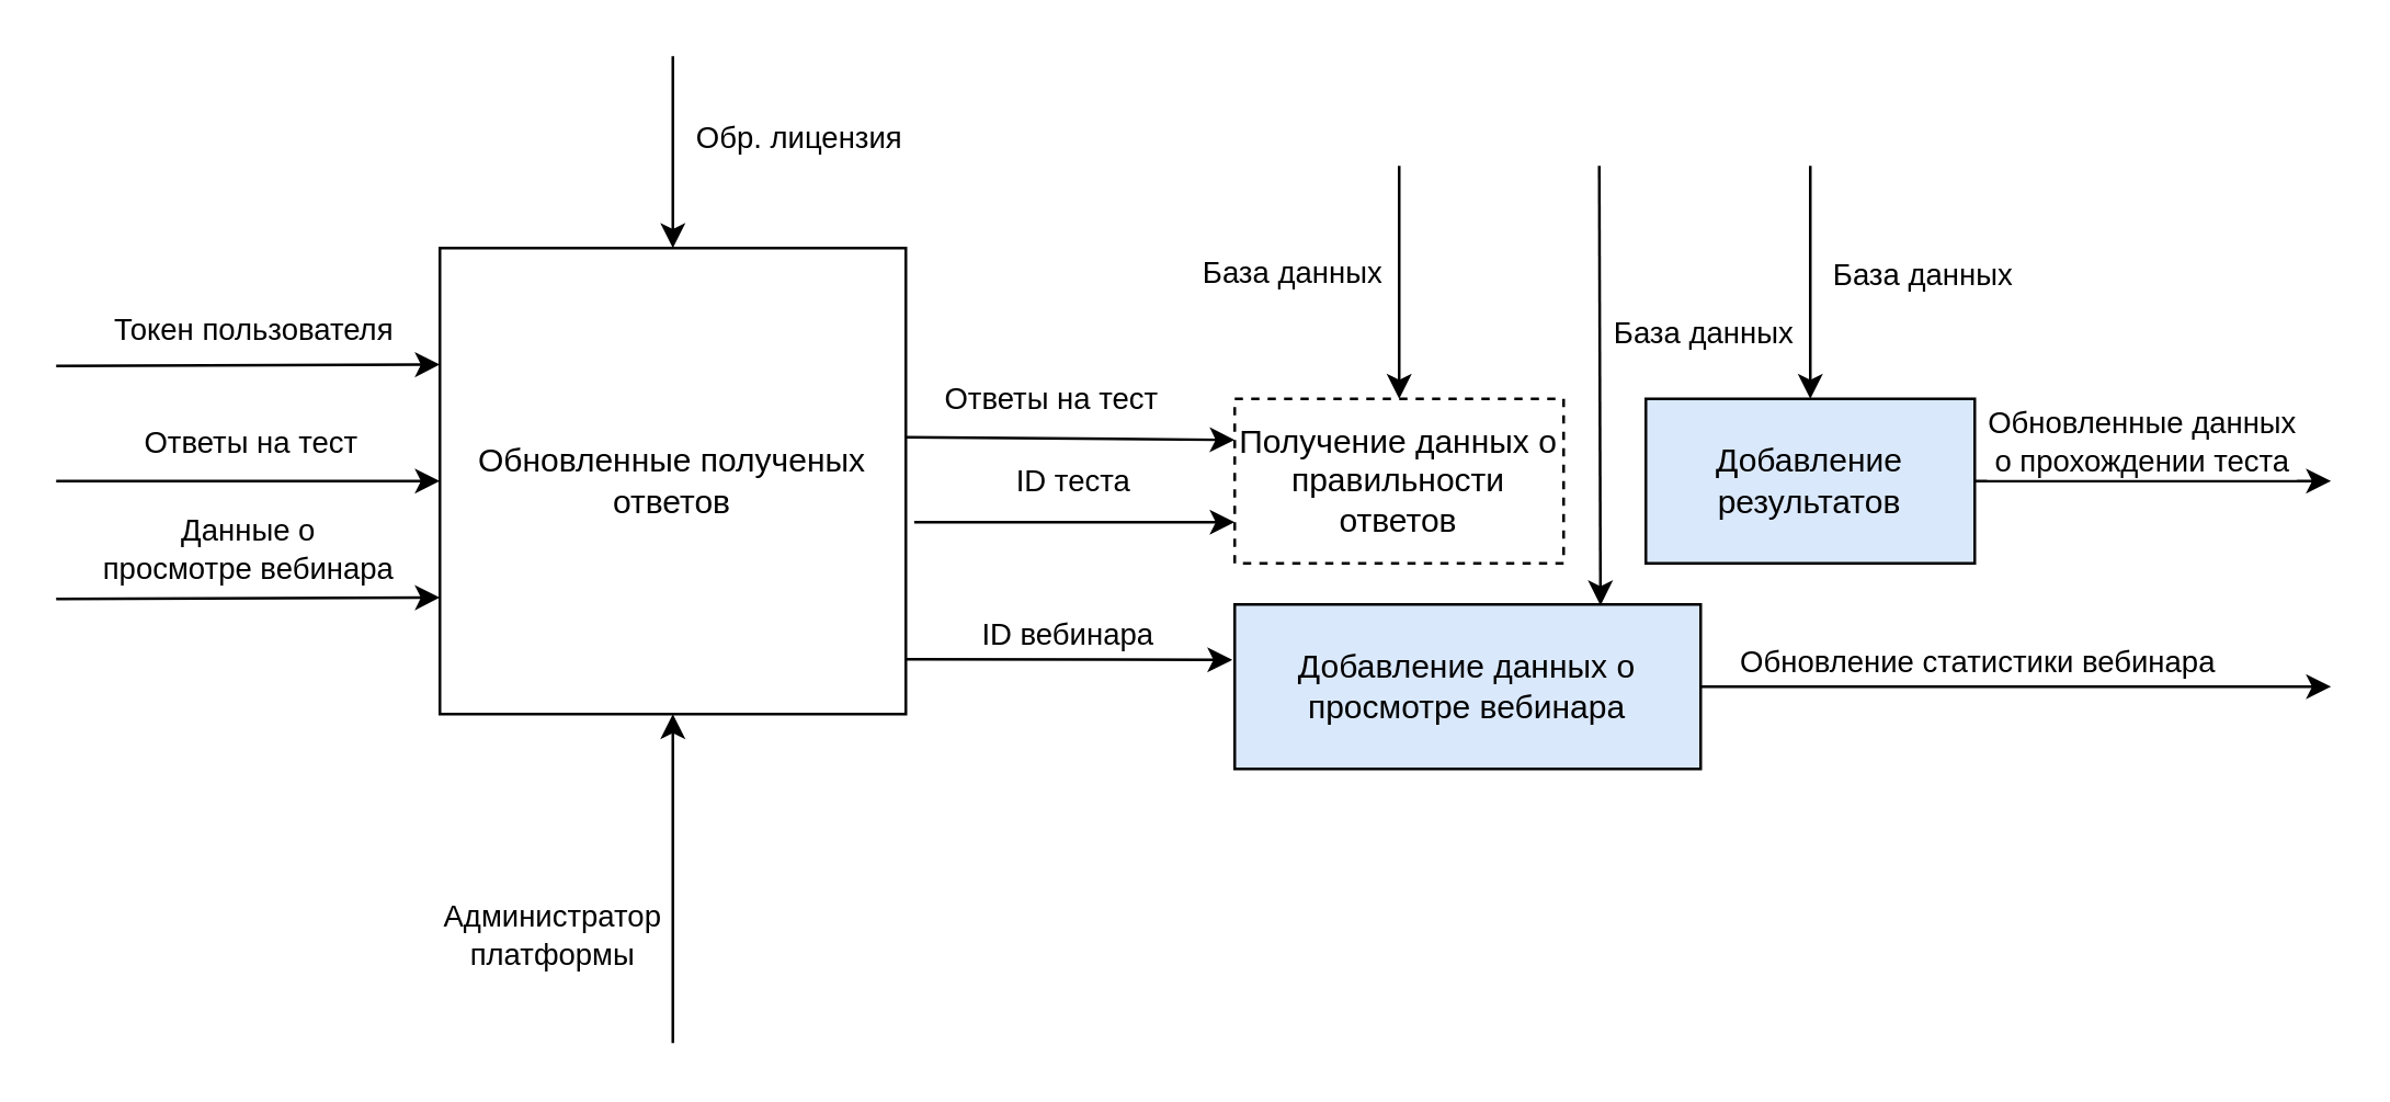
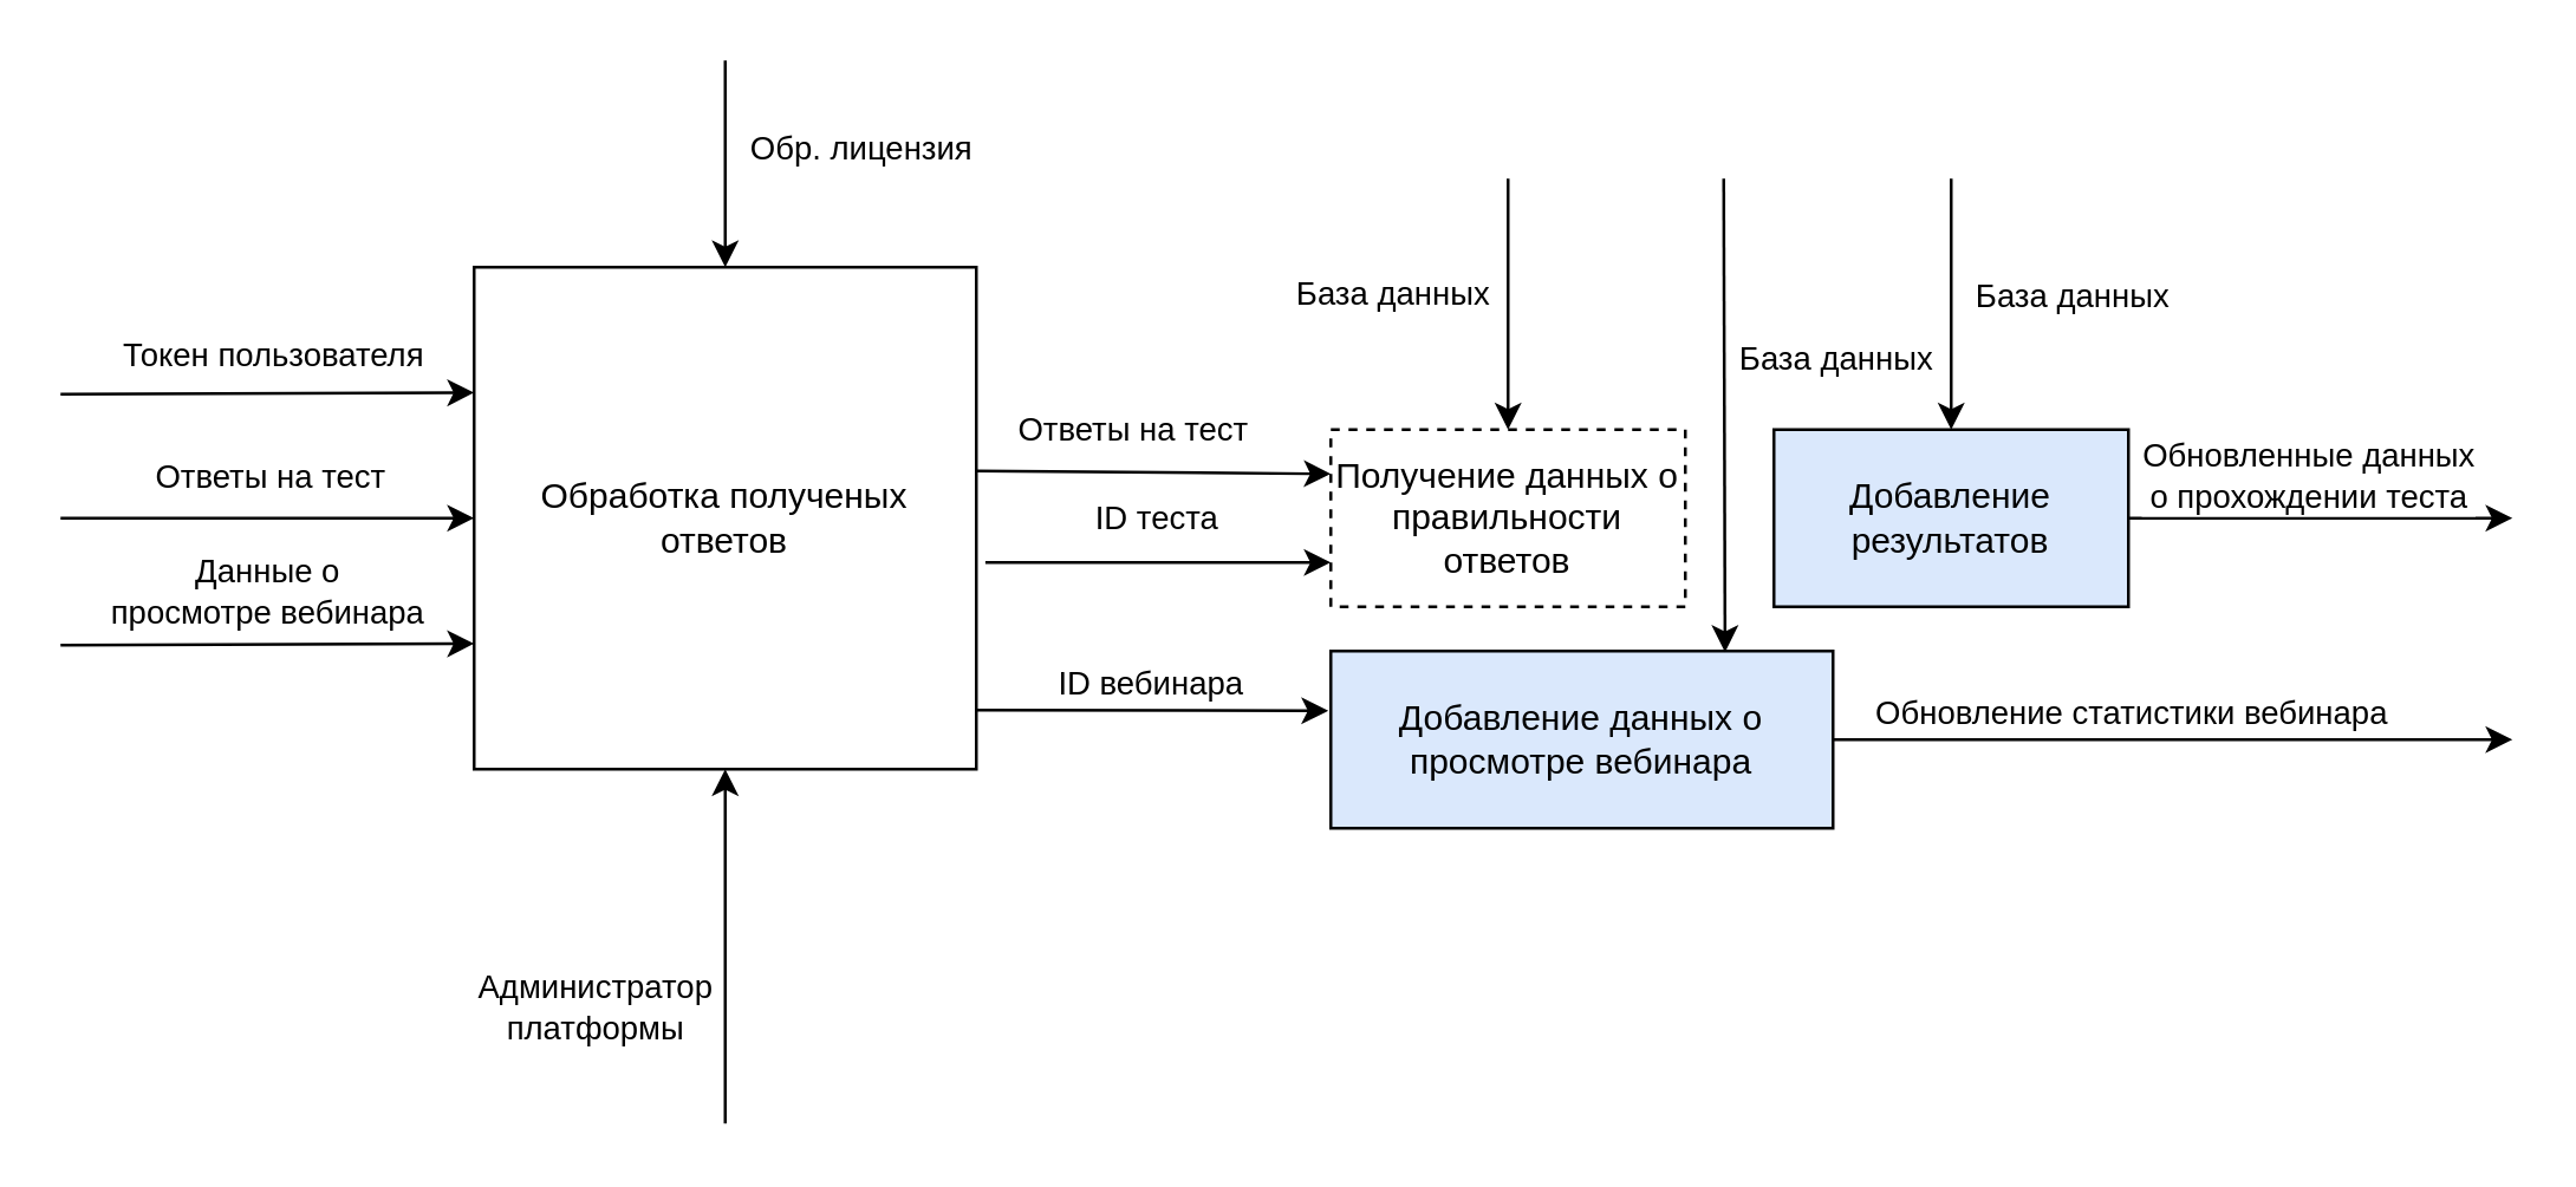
  <mxCell id="0" />
  <mxCell id="1" parent="0" />
- <mxCell id="2" value="Обновленные полученых ответов" style="rounded=0;whiteSpace=wrap;html=1;" vertex="1" parent="1"><mxGeometry x="160" y="90" width="170" height="170" as="geometry" /></mxCell>
+ <mxCell id="2" value="Обработка полученых ответов" style="rounded=0;whiteSpace=wrap;html=1;" vertex="1" parent="1"><mxGeometry x="160" y="90" width="170" height="170" as="geometry" /></mxCell>
  <mxCell id="3" value="" style="endArrow=classic;html=1;rounded=0;entryX=0;entryY=0.25;entryDx=0;entryDy=0;" edge="1" parent="1" target="2"><mxGeometry width="50" height="50" relative="1" as="geometry"><mxPoint x="20" y="133" as="sourcePoint" /><mxPoint x="90" y="110" as="targetPoint" /></mxGeometry></mxCell>
  <mxCell id="4" value="Токен пользователя" style="edgeLabel;html=1;align=center;verticalAlign=middle;resizable=0;points=[];" vertex="1" connectable="0" parent="3"><mxGeometry x="0.014" y="-2" relative="1" as="geometry"><mxPoint y="-15" as="offset" /></mxGeometry></mxCell>
  <mxCell id="5" value="" style="endArrow=classic;html=1;rounded=0;entryX=0;entryY=0.5;entryDx=0;entryDy=0;" edge="1" parent="1" target="2"><mxGeometry width="50" height="50" relative="1" as="geometry"><mxPoint x="20" y="175" as="sourcePoint" /><mxPoint x="100" y="180" as="targetPoint" /></mxGeometry></mxCell>
  <mxCell id="6" value="Ответы на тест" style="edgeLabel;html=1;align=center;verticalAlign=middle;resizable=0;points=[];" vertex="1" connectable="0" parent="5"><mxGeometry x="0.114" y="2" relative="1" as="geometry"><mxPoint x="-8" y="-13" as="offset" /></mxGeometry></mxCell>
  <mxCell id="7" value="" style="endArrow=classic;html=1;rounded=0;entryX=0;entryY=0.75;entryDx=0;entryDy=0;" edge="1" parent="1" target="2"><mxGeometry width="50" height="50" relative="1" as="geometry"><mxPoint x="20" y="218" as="sourcePoint" /><mxPoint x="100" y="210" as="targetPoint" /></mxGeometry></mxCell>
  <mxCell id="8" value="Данные о &lt;br&gt;просмотре вебинара" style="edgeLabel;html=1;align=center;verticalAlign=middle;resizable=0;points=[];" vertex="1" connectable="0" parent="7"><mxGeometry x="0.057" relative="1" as="geometry"><mxPoint x="-4" y="-18" as="offset" /></mxGeometry></mxCell>
  <mxCell id="9" value="" style="endArrow=classic;html=1;rounded=0;entryX=0.5;entryY=1;entryDx=0;entryDy=0;" edge="1" parent="1" target="2"><mxGeometry width="50" height="50" relative="1" as="geometry"><mxPoint x="245" y="380" as="sourcePoint" /><mxPoint x="290" y="380" as="targetPoint" /></mxGeometry></mxCell>
  <mxCell id="10" value="Администратор&lt;br&gt;платформы" style="edgeLabel;html=1;align=center;verticalAlign=middle;resizable=0;points=[];" vertex="1" connectable="0" parent="9"><mxGeometry x="-0.017" y="-4" relative="1" as="geometry"><mxPoint x="-49" y="19" as="offset" /></mxGeometry></mxCell>
  <mxCell id="11" value="Получение данных о&lt;br&gt;правильности ответов" style="rounded=0;whiteSpace=wrap;html=1;dashed=1;" vertex="1" parent="1"><mxGeometry x="450" y="145" width="120" height="60" as="geometry" /></mxCell>
  <mxCell id="12" value="" style="endArrow=classic;html=1;rounded=0;exitX=1;exitY=0.406;exitDx=0;exitDy=0;entryX=0;entryY=0.25;entryDx=0;entryDy=0;exitPerimeter=0;" edge="1" parent="1" source="2" target="11"><mxGeometry width="50" height="50" relative="1" as="geometry"><mxPoint x="390" y="210" as="sourcePoint" /><mxPoint x="440" y="160" as="targetPoint" /></mxGeometry></mxCell>
  <mxCell id="13" value="Ответы на тест" style="edgeLabel;html=1;align=center;verticalAlign=middle;resizable=0;points=[];" vertex="1" connectable="0" parent="12"><mxGeometry x="-0.125" y="-1" relative="1" as="geometry"><mxPoint y="-16" as="offset" /></mxGeometry></mxCell>
  <mxCell id="14" value="" style="endArrow=classic;html=1;rounded=0;entryX=0.5;entryY=0;entryDx=0;entryDy=0;" edge="1" parent="1" target="11"><mxGeometry width="50" height="50" relative="1" as="geometry"><mxPoint x="510" y="60" as="sourcePoint" /><mxPoint x="540" y="20" as="targetPoint" /></mxGeometry></mxCell>
  <mxCell id="15" value="База данных" style="edgeLabel;html=1;align=center;verticalAlign=middle;resizable=0;points=[];" vertex="1" connectable="0" parent="14"><mxGeometry x="-0.095" y="1" relative="1" as="geometry"><mxPoint x="-41" as="offset" /></mxGeometry></mxCell>
  <mxCell id="16" value="Добавление результатов" style="rounded=0;whiteSpace=wrap;html=1;fillColor=#dae8fc;" vertex="1" parent="1"><mxGeometry x="600" y="145" width="120" height="60" as="geometry" /></mxCell>
  <mxCell id="17" value="" style="endArrow=classic;html=1;rounded=0;entryX=0.5;entryY=0;entryDx=0;entryDy=0;" edge="1" parent="1" target="16"><mxGeometry width="50" height="50" relative="1" as="geometry"><mxPoint x="660" y="60" as="sourcePoint" /><mxPoint x="630" y="10" as="targetPoint" /></mxGeometry></mxCell>
  <mxCell id="18" value="База данных" style="edgeLabel;html=1;align=center;verticalAlign=middle;resizable=0;points=[];" vertex="1" connectable="0" parent="17"><mxGeometry x="0.067" y="5" relative="1" as="geometry"><mxPoint x="35" y="-6" as="offset" /></mxGeometry></mxCell>
  <mxCell id="19" value="" style="endArrow=classic;html=1;rounded=0;exitX=1;exitY=0.5;exitDx=0;exitDy=0;" edge="1" parent="1" source="16"><mxGeometry width="50" height="50" relative="1" as="geometry"><mxPoint x="710" y="260" as="sourcePoint" /><mxPoint x="850" y="175" as="targetPoint" /></mxGeometry></mxCell>
  <mxCell id="20" value="Обновленные данных&lt;br&gt;о прохождении теста" style="edgeLabel;html=1;align=center;verticalAlign=middle;resizable=0;points=[];" vertex="1" connectable="0" parent="19"><mxGeometry x="0.325" y="-2" relative="1" as="geometry"><mxPoint x="-26" y="-17" as="offset" /></mxGeometry></mxCell>
  <mxCell id="21" value="" style="endArrow=classic;html=1;rounded=0;exitX=1;exitY=0.5;exitDx=0;exitDy=0;entryX=-0.005;entryY=0.337;entryDx=0;entryDy=0;entryPerimeter=0;" edge="1" parent="1" target="23"><mxGeometry width="50" height="50" relative="1" as="geometry"><mxPoint x="330" y="240" as="sourcePoint" /><mxPoint x="430" y="240" as="targetPoint" /></mxGeometry></mxCell>
  <mxCell id="22" value="ID вебинара" style="edgeLabel;html=1;align=center;verticalAlign=middle;resizable=0;points=[];" vertex="1" connectable="0" parent="21"><mxGeometry x="-0.254" relative="1" as="geometry"><mxPoint x="15" y="-10" as="offset" /></mxGeometry></mxCell>
  <mxCell id="23" value="Добавление данных о просмотре вебинара" style="rounded=0;whiteSpace=wrap;html=1;fillColor=#dae8fc;" vertex="1" parent="1"><mxGeometry x="450" y="220" width="170" height="60" as="geometry" /></mxCell>
  <mxCell id="24" value="" style="endArrow=classic;html=1;rounded=0;exitX=1.018;exitY=0.588;exitDx=0;exitDy=0;exitPerimeter=0;entryX=0;entryY=0.75;entryDx=0;entryDy=0;" edge="1" parent="1" source="2" target="11"><mxGeometry width="50" height="50" relative="1" as="geometry"><mxPoint x="370" y="260" as="sourcePoint" /><mxPoint x="420" y="210" as="targetPoint" /></mxGeometry></mxCell>
  <mxCell id="25" value="ID теста" style="edgeLabel;html=1;align=center;verticalAlign=middle;resizable=0;points=[];" vertex="1" connectable="0" parent="24"><mxGeometry x="0.196" y="-2" relative="1" as="geometry"><mxPoint x="-13" y="-17" as="offset" /></mxGeometry></mxCell>
  <mxCell id="26" value="" style="endArrow=classic;html=1;rounded=0;entryX=0.785;entryY=0.006;entryDx=0;entryDy=0;entryPerimeter=0;" edge="1" parent="1" target="23"><mxGeometry width="50" height="50" relative="1" as="geometry"><mxPoint x="583" y="60" as="sourcePoint" /><mxPoint x="650" y="300" as="targetPoint" /></mxGeometry></mxCell>
  <mxCell id="27" value="База данных" style="edgeLabel;html=1;align=center;verticalAlign=middle;resizable=0;points=[];" vertex="1" connectable="0" parent="1"><mxGeometry x="620" y="120.001" as="geometry" /></mxCell>
  <mxCell id="28" value="" style="endArrow=classic;html=1;rounded=0;exitX=1;exitY=0.5;exitDx=0;exitDy=0;" edge="1" parent="1" source="23"><mxGeometry width="50" height="50" relative="1" as="geometry"><mxPoint x="640" y="280" as="sourcePoint" /><mxPoint x="850" y="250" as="targetPoint" /></mxGeometry></mxCell>
  <mxCell id="29" value="Обновление статистики вебинара" style="edgeLabel;html=1;align=center;verticalAlign=middle;resizable=0;points=[];" vertex="1" connectable="0" parent="28"><mxGeometry x="-0.226" y="1" relative="1" as="geometry"><mxPoint x="11" y="-9" as="offset" /></mxGeometry></mxCell>
  <mxCell id="30" value="" style="endArrow=classic;html=1;rounded=0;entryX=0.5;entryY=0;entryDx=0;entryDy=0;" edge="1" parent="1" target="2"><mxGeometry width="50" height="50" relative="1" as="geometry"><mxPoint x="245" y="20" as="sourcePoint" /><mxPoint x="260" y="20" as="targetPoint" /></mxGeometry></mxCell>
  <mxCell id="31" value="Обр. лицензия" style="edgeLabel;html=1;align=center;verticalAlign=middle;resizable=0;points=[];" vertex="1" connectable="0" parent="30"><mxGeometry x="-0.163" y="3" relative="1" as="geometry"><mxPoint x="42" as="offset" /></mxGeometry></mxCell>
